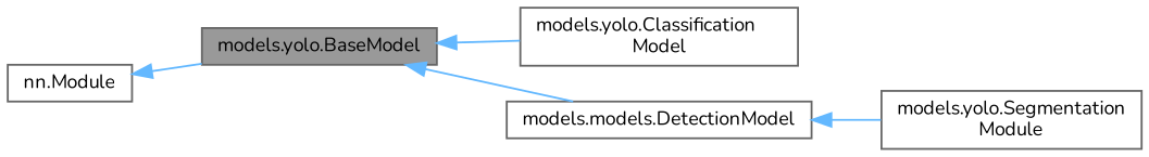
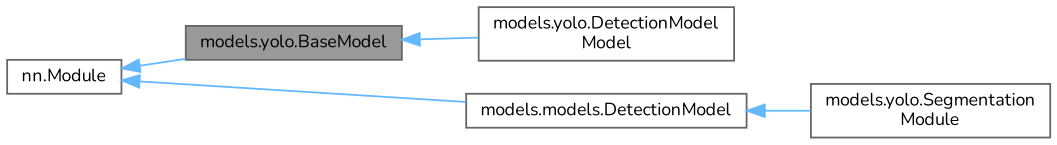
  digraph {
    fontname=Nunito
    rankdir=LR
    node [color=gray40 fillcolor=white fontname=Nunito fontsize=10 shape=box style=filled]
    edge [color=steelblue1 dir=back fontname=Nunito fontsize=10 labelfontname=Helvetica labelfontsize=10 style=solid]
    n1 [fillcolor=grey60 fontcolor=black height=0.2 label="models.yolo.BaseModel" width=0.4]
-   n2 [height=0.2 label="models.yolo.Classification\lModel" width=0.4]
+   n2 [height=0.2 label="models.yolo.DetectionModel\lModel" width=0.4]
    n3 [height=0.2 label="models.models.DetectionModel" width=0.4]
    n4 [height=0.2 label="models.yolo.Segmentation\lModule" width=0.4]
    n5 [height=0.2 label="nn.Module" width=0.4]
    n1 -> n2
-   n1 -> n3
+   n5 -> n3
    n3 -> n4
    n5 -> n1
  }
